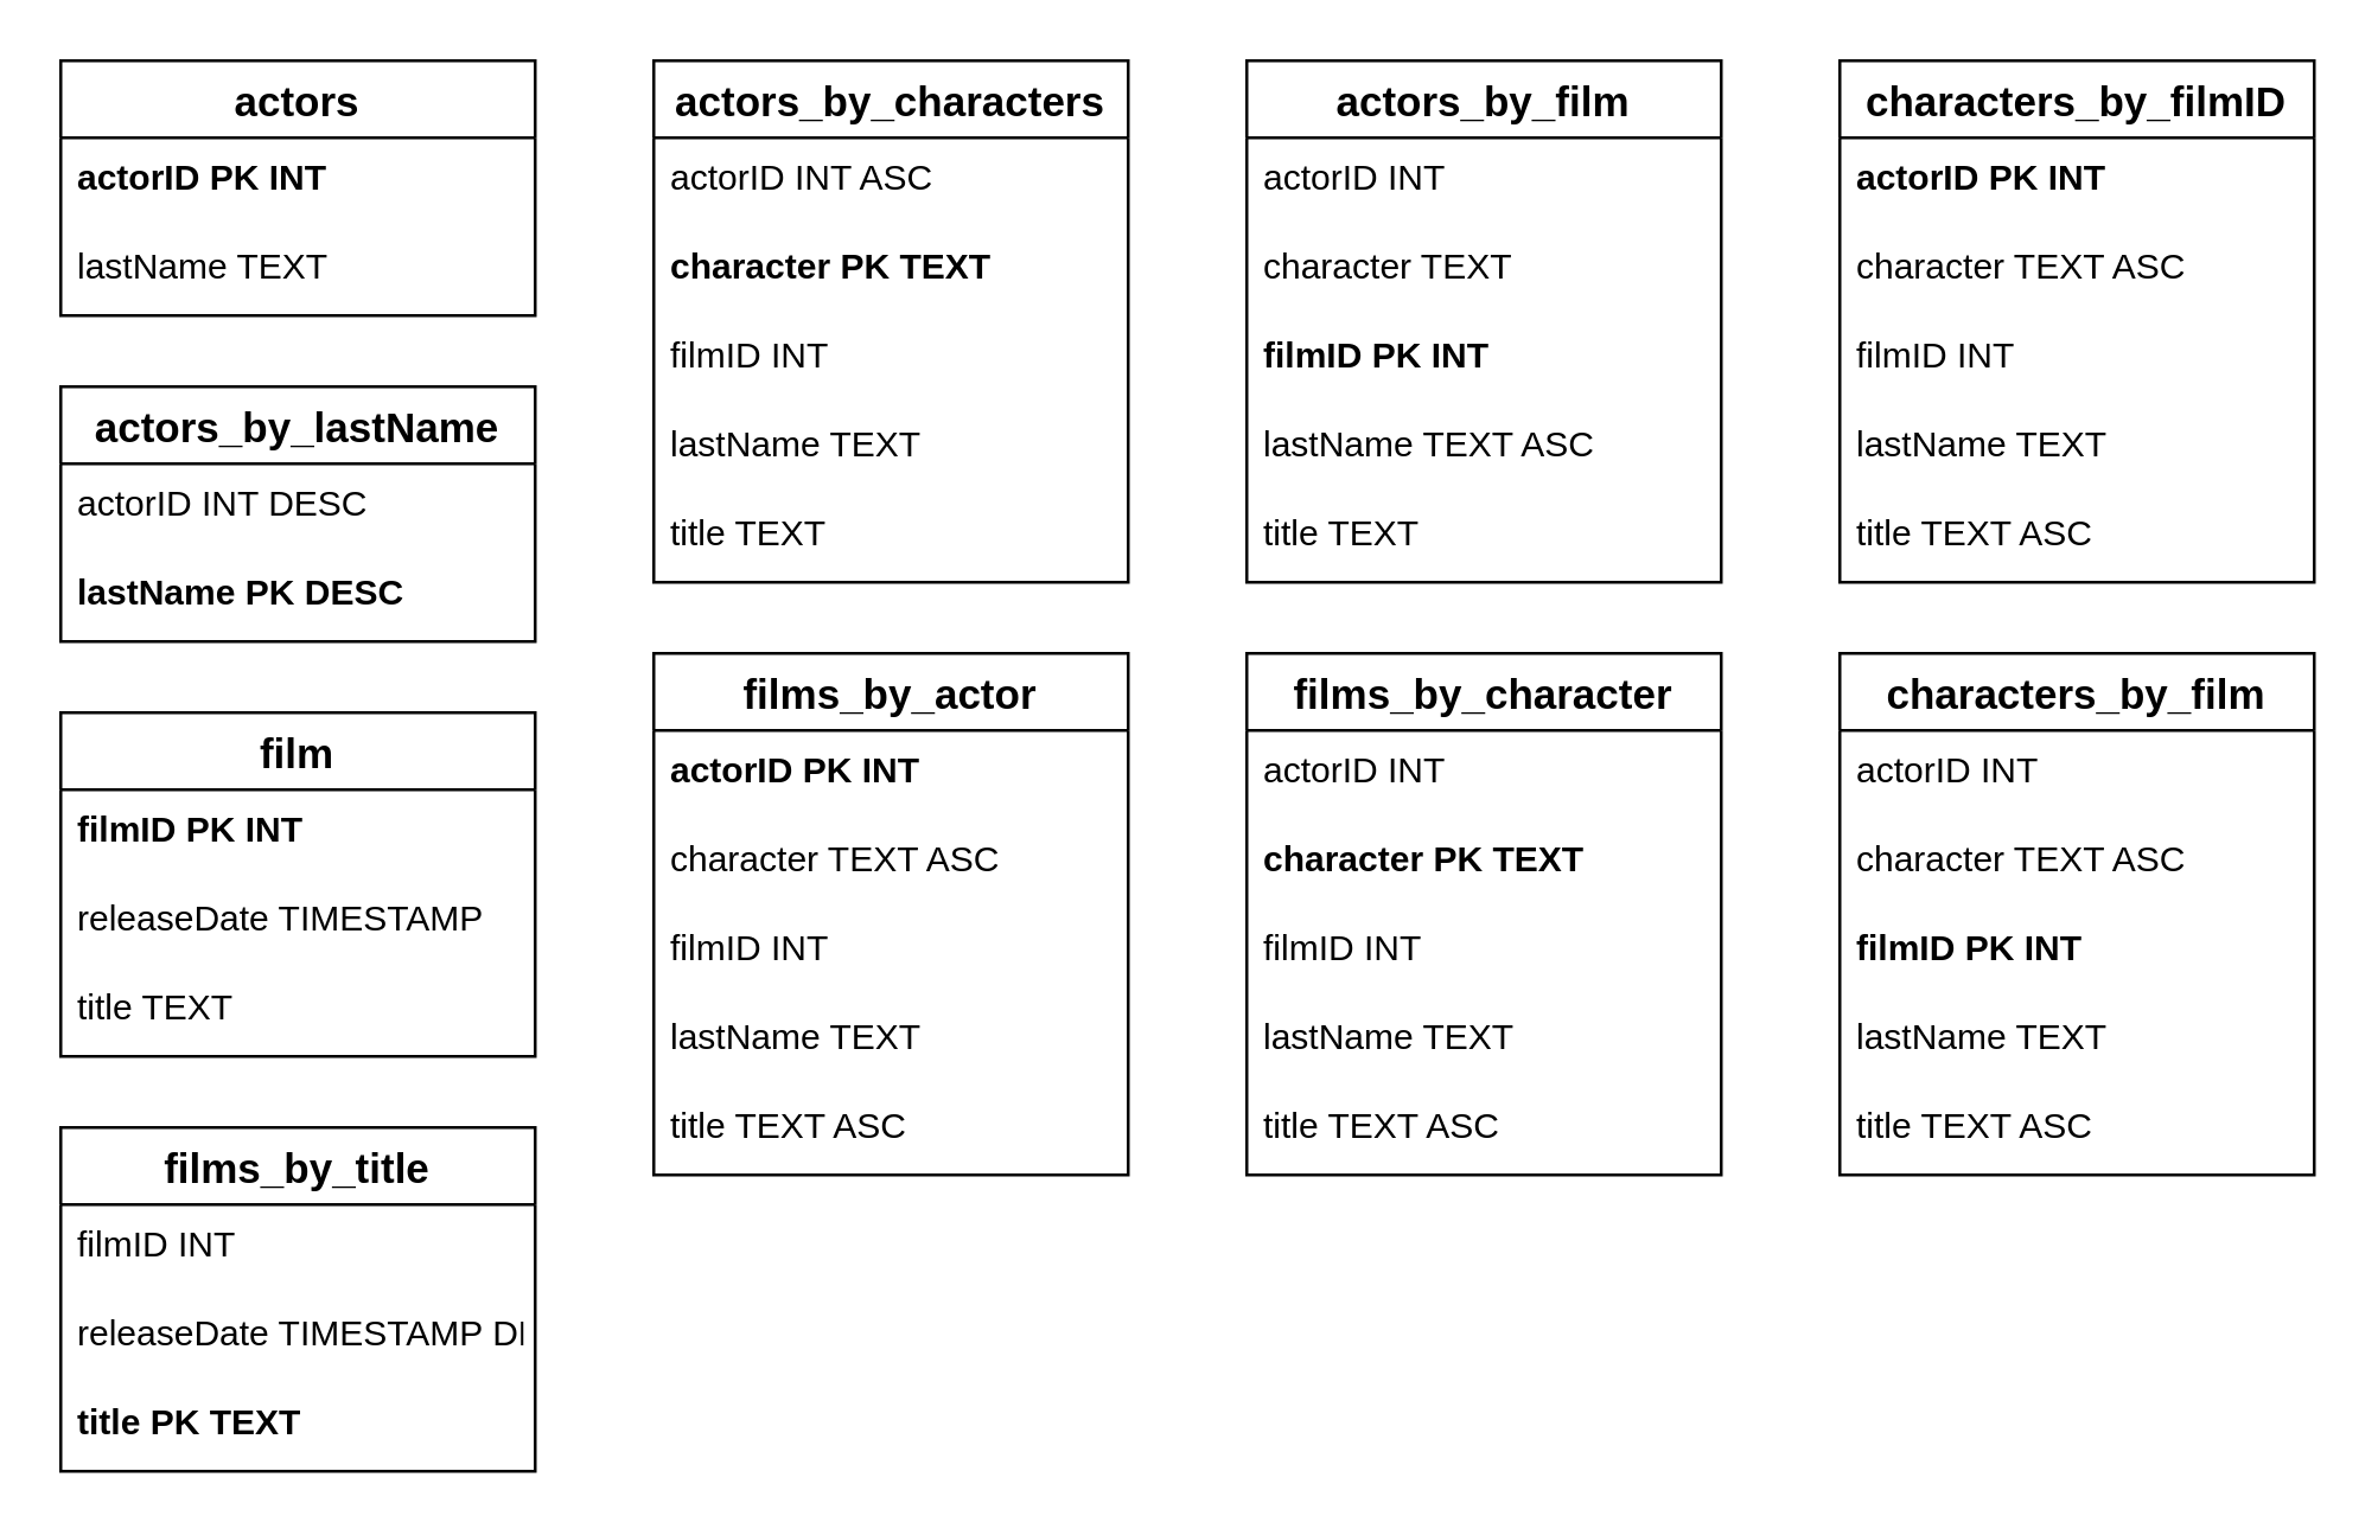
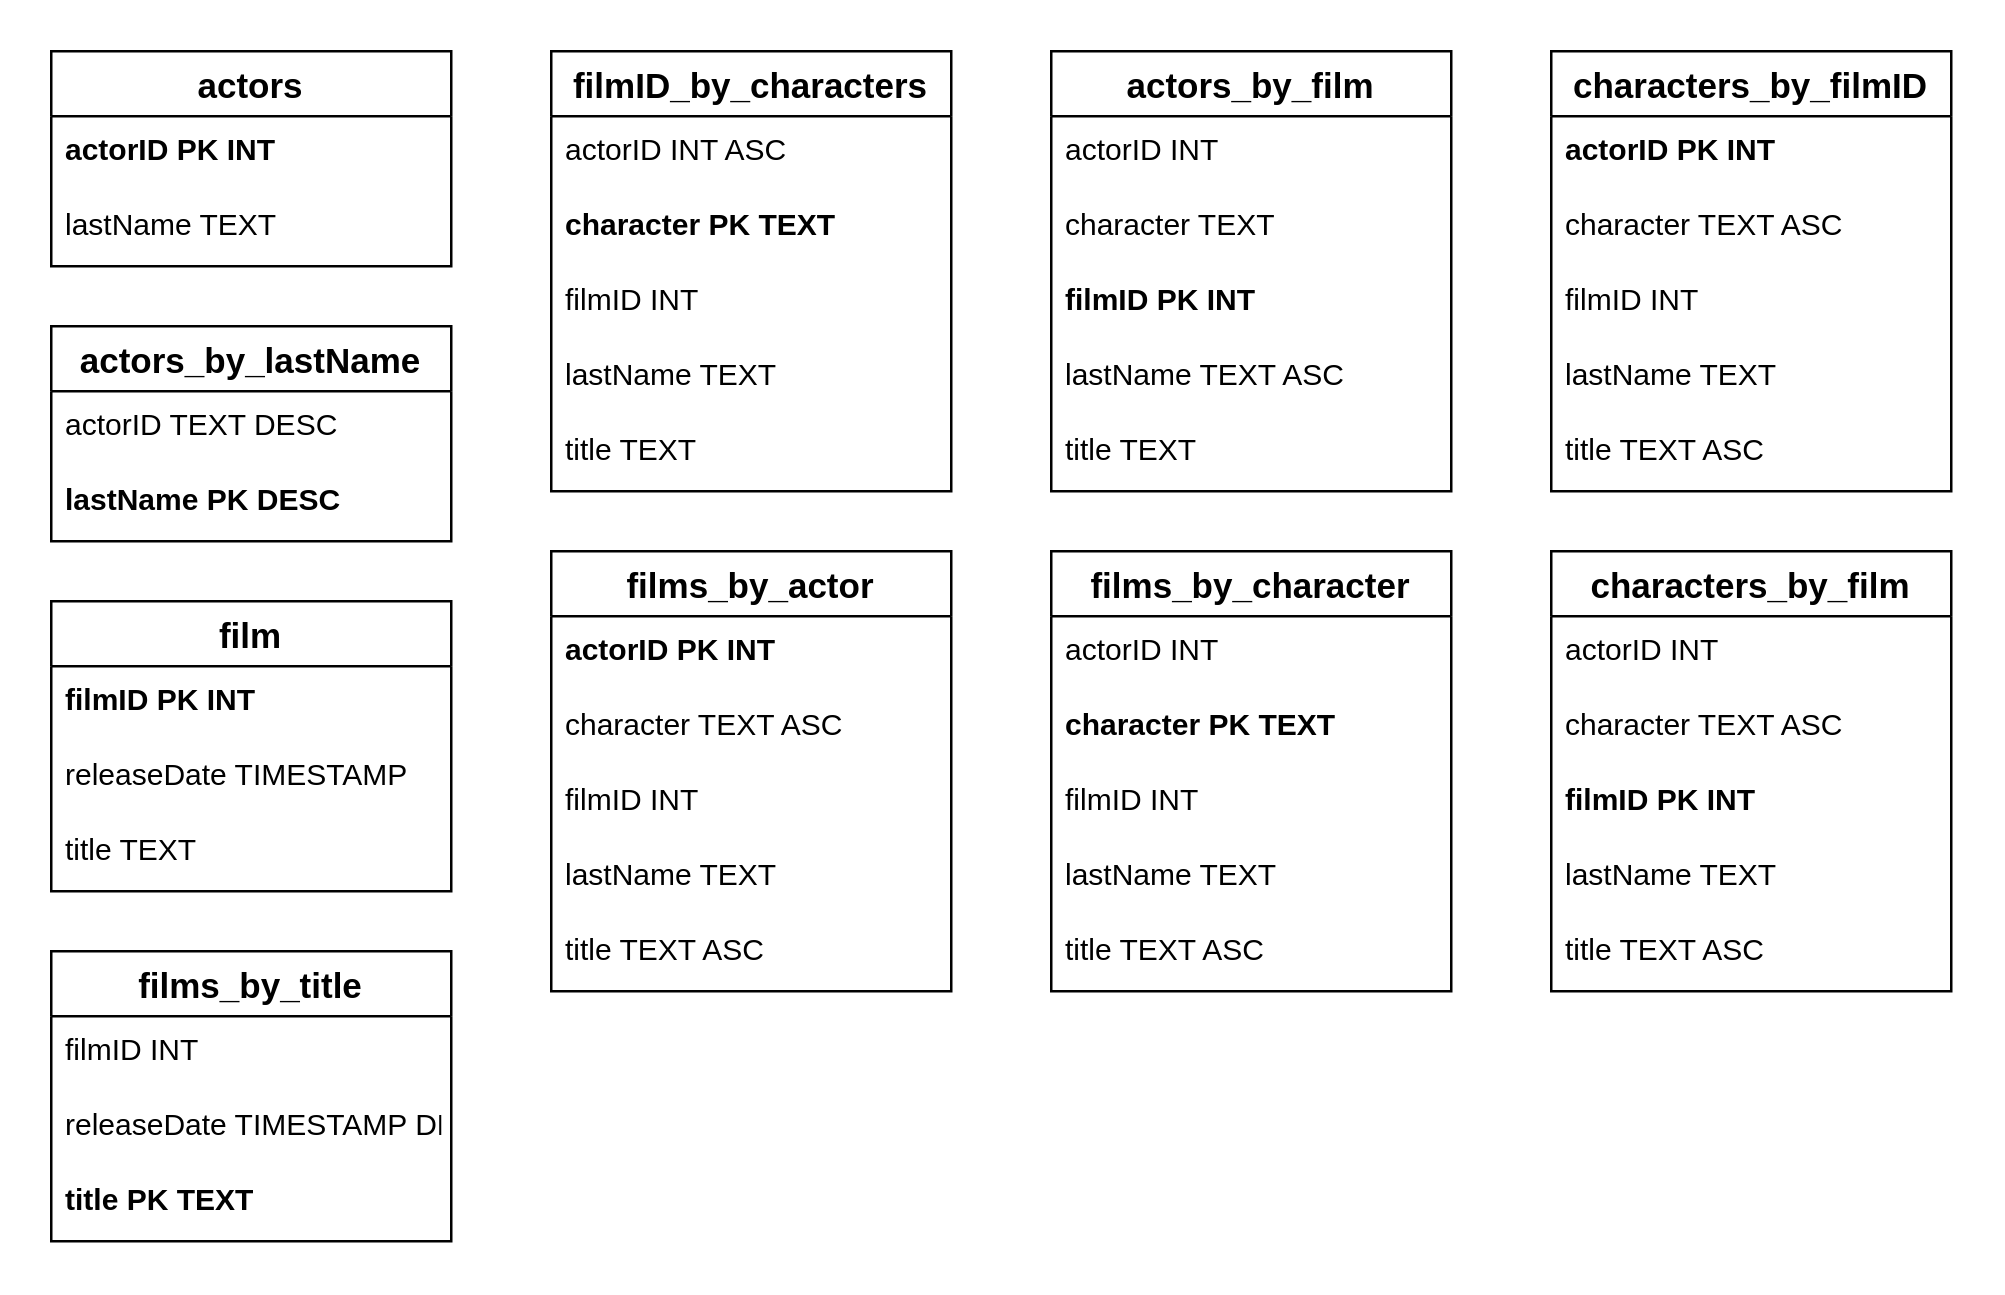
  <mxCell id="0" />
  <mxCell id="1" parent="0" />
  <mxCell id="2" value="actors" style="swimlane;fontStyle=1;childLayout=stackLayout;horizontal=1;startSize=26;horizontalStack=0;resizeParent=1;resizeParentMax=0;resizeLast=0;collapsible=1;marginBottom=0;align=center;fontSize=14;" vertex="1" parent="1"><mxGeometry x="20" y="20" width="160" height="86" as="geometry" /></mxCell>
  <mxCell id="3" value="actorID PK INT" style="text;strokeColor=none;fillColor=none;spacingLeft=4;spacingRight=4;overflow=hidden;rotatable=0;points=[[0,0.5],[1,0.5]];portConstraint=eastwest;fontSize=12;fontStyle=1" vertex="1" parent="2"><mxGeometry y="26" width="160" height="30" as="geometry" /></mxCell>
  <mxCell id="4" value="lastName TEXT" style="text;strokeColor=none;fillColor=none;spacingLeft=4;spacingRight=4;overflow=hidden;rotatable=0;points=[[0,0.5],[1,0.5]];portConstraint=eastwest;fontSize=12;" vertex="1" parent="2"><mxGeometry y="56" width="160" height="30" as="geometry" /></mxCell>
- <mxCell id="5" value="actors_by_characters" style="swimlane;fontStyle=1;childLayout=stackLayout;horizontal=1;startSize=26;horizontalStack=0;resizeParent=1;resizeParentMax=0;resizeLast=0;collapsible=1;marginBottom=0;align=center;fontSize=14;" vertex="1" parent="1"><mxGeometry x="220" y="20" width="160" height="176" as="geometry" /></mxCell>
+ <mxCell id="5" value="filmID_by_characters" style="swimlane;fontStyle=1;childLayout=stackLayout;horizontal=1;startSize=26;horizontalStack=0;resizeParent=1;resizeParentMax=0;resizeLast=0;collapsible=1;marginBottom=0;align=center;fontSize=14;" vertex="1" parent="1"><mxGeometry x="220" y="20" width="160" height="176" as="geometry" /></mxCell>
  <mxCell id="6" value="actorID INT ASC" style="text;strokeColor=none;fillColor=none;spacingLeft=4;spacingRight=4;overflow=hidden;rotatable=0;points=[[0,0.5],[1,0.5]];portConstraint=eastwest;fontSize=12;" vertex="1" parent="5"><mxGeometry y="26" width="160" height="30" as="geometry" /></mxCell>
  <mxCell id="7" value="character PK TEXT" style="text;strokeColor=none;fillColor=none;spacingLeft=4;spacingRight=4;overflow=hidden;rotatable=0;points=[[0,0.5],[1,0.5]];portConstraint=eastwest;fontSize=12;fontStyle=1" vertex="1" parent="5"><mxGeometry y="56" width="160" height="30" as="geometry" /></mxCell>
  <mxCell id="8" value="filmID INT" style="text;strokeColor=none;fillColor=none;spacingLeft=4;spacingRight=4;overflow=hidden;rotatable=0;points=[[0,0.5],[1,0.5]];portConstraint=eastwest;fontSize=12;" vertex="1" parent="5"><mxGeometry y="86" width="160" height="30" as="geometry" /></mxCell>
  <mxCell id="9" value="lastName TEXT" style="text;strokeColor=none;fillColor=none;spacingLeft=4;spacingRight=4;overflow=hidden;rotatable=0;points=[[0,0.5],[1,0.5]];portConstraint=eastwest;fontSize=12;" vertex="1" parent="5"><mxGeometry y="116" width="160" height="30" as="geometry" /></mxCell>
  <mxCell id="10" value="title TEXT" style="text;strokeColor=none;fillColor=none;spacingLeft=4;spacingRight=4;overflow=hidden;rotatable=0;points=[[0,0.5],[1,0.5]];portConstraint=eastwest;fontSize=12;" vertex="1" parent="5"><mxGeometry y="146" width="160" height="30" as="geometry" /></mxCell>
  <mxCell id="11" value="actors_by_film" style="swimlane;fontStyle=1;childLayout=stackLayout;horizontal=1;startSize=26;horizontalStack=0;resizeParent=1;resizeParentMax=0;resizeLast=0;collapsible=1;marginBottom=0;align=center;fontSize=14;" vertex="1" parent="1"><mxGeometry x="420" y="20" width="160" height="176" as="geometry" /></mxCell>
  <mxCell id="12" value="actorID INT" style="text;strokeColor=none;fillColor=none;spacingLeft=4;spacingRight=4;overflow=hidden;rotatable=0;points=[[0,0.5],[1,0.5]];portConstraint=eastwest;fontSize=12;" vertex="1" parent="11"><mxGeometry y="26" width="160" height="30" as="geometry" /></mxCell>
  <mxCell id="13" value="character TEXT" style="text;strokeColor=none;fillColor=none;spacingLeft=4;spacingRight=4;overflow=hidden;rotatable=0;points=[[0,0.5],[1,0.5]];portConstraint=eastwest;fontSize=12;fontStyle=0" vertex="1" parent="11"><mxGeometry y="56" width="160" height="30" as="geometry" /></mxCell>
  <mxCell id="14" value="filmID PK INT" style="text;strokeColor=none;fillColor=none;spacingLeft=4;spacingRight=4;overflow=hidden;rotatable=0;points=[[0,0.5],[1,0.5]];portConstraint=eastwest;fontSize=12;fontStyle=1" vertex="1" parent="11"><mxGeometry y="86" width="160" height="30" as="geometry" /></mxCell>
  <mxCell id="15" value="lastName TEXT ASC" style="text;strokeColor=none;fillColor=none;spacingLeft=4;spacingRight=4;overflow=hidden;rotatable=0;points=[[0,0.5],[1,0.5]];portConstraint=eastwest;fontSize=12;" vertex="1" parent="11"><mxGeometry y="116" width="160" height="30" as="geometry" /></mxCell>
  <mxCell id="16" value="title TEXT" style="text;strokeColor=none;fillColor=none;spacingLeft=4;spacingRight=4;overflow=hidden;rotatable=0;points=[[0,0.5],[1,0.5]];portConstraint=eastwest;fontSize=12;" vertex="1" parent="11"><mxGeometry y="146" width="160" height="30" as="geometry" /></mxCell>
  <mxCell id="17" value="actors_by_lastName" style="swimlane;fontStyle=1;childLayout=stackLayout;horizontal=1;startSize=26;horizontalStack=0;resizeParent=1;resizeParentMax=0;resizeLast=0;collapsible=1;marginBottom=0;align=center;fontSize=14;" vertex="1" parent="1"><mxGeometry x="20" y="130" width="160" height="86" as="geometry" /></mxCell>
- <mxCell id="18" value="actorID INT DESC" style="text;strokeColor=none;fillColor=none;spacingLeft=4;spacingRight=4;overflow=hidden;rotatable=0;points=[[0,0.5],[1,0.5]];portConstraint=eastwest;fontSize=12;fontStyle=0" vertex="1" parent="17"><mxGeometry y="26" width="160" height="30" as="geometry" /></mxCell>
+ <mxCell id="18" value="actorID TEXT DESC" style="text;strokeColor=none;fillColor=none;spacingLeft=4;spacingRight=4;overflow=hidden;rotatable=0;points=[[0,0.5],[1,0.5]];portConstraint=eastwest;fontSize=12;fontStyle=0" vertex="1" parent="17"><mxGeometry y="26" width="160" height="30" as="geometry" /></mxCell>
  <mxCell id="19" value="lastName PK DESC" style="text;strokeColor=none;fillColor=none;spacingLeft=4;spacingRight=4;overflow=hidden;rotatable=0;points=[[0,0.5],[1,0.5]];portConstraint=eastwest;fontSize=12;fontStyle=1" vertex="1" parent="17"><mxGeometry y="56" width="160" height="30" as="geometry" /></mxCell>
  <mxCell id="20" value="characters_by_filmID" style="swimlane;fontStyle=1;childLayout=stackLayout;horizontal=1;startSize=26;horizontalStack=0;resizeParent=1;resizeParentMax=0;resizeLast=0;collapsible=1;marginBottom=0;align=center;fontSize=14;" vertex="1" parent="1"><mxGeometry x="620" y="20" width="160" height="176" as="geometry" /></mxCell>
  <mxCell id="21" value="actorID PK INT" style="text;strokeColor=none;fillColor=none;spacingLeft=4;spacingRight=4;overflow=hidden;rotatable=0;points=[[0,0.5],[1,0.5]];portConstraint=eastwest;fontSize=12;fontStyle=1" vertex="1" parent="20"><mxGeometry y="26" width="160" height="30" as="geometry" /></mxCell>
  <mxCell id="22" value="character TEXT ASC" style="text;strokeColor=none;fillColor=none;spacingLeft=4;spacingRight=4;overflow=hidden;rotatable=0;points=[[0,0.5],[1,0.5]];portConstraint=eastwest;fontSize=12;fontStyle=0" vertex="1" parent="20"><mxGeometry y="56" width="160" height="30" as="geometry" /></mxCell>
  <mxCell id="23" value="filmID INT" style="text;strokeColor=none;fillColor=none;spacingLeft=4;spacingRight=4;overflow=hidden;rotatable=0;points=[[0,0.5],[1,0.5]];portConstraint=eastwest;fontSize=12;fontStyle=0" vertex="1" parent="20"><mxGeometry y="86" width="160" height="30" as="geometry" /></mxCell>
  <mxCell id="24" value="lastName TEXT" style="text;strokeColor=none;fillColor=none;spacingLeft=4;spacingRight=4;overflow=hidden;rotatable=0;points=[[0,0.5],[1,0.5]];portConstraint=eastwest;fontSize=12;" vertex="1" parent="20"><mxGeometry y="116" width="160" height="30" as="geometry" /></mxCell>
  <mxCell id="25" value="title TEXT ASC" style="text;strokeColor=none;fillColor=none;spacingLeft=4;spacingRight=4;overflow=hidden;rotatable=0;points=[[0,0.5],[1,0.5]];portConstraint=eastwest;fontSize=12;" vertex="1" parent="20"><mxGeometry y="146" width="160" height="30" as="geometry" /></mxCell>
  <mxCell id="26" value="characters_by_film" style="swimlane;fontStyle=1;childLayout=stackLayout;horizontal=1;startSize=26;horizontalStack=0;resizeParent=1;resizeParentMax=0;resizeLast=0;collapsible=1;marginBottom=0;align=center;fontSize=14;" vertex="1" parent="1"><mxGeometry x="620" y="220" width="160" height="176" as="geometry" /></mxCell>
  <mxCell id="27" value="actorID INT" style="text;strokeColor=none;fillColor=none;spacingLeft=4;spacingRight=4;overflow=hidden;rotatable=0;points=[[0,0.5],[1,0.5]];portConstraint=eastwest;fontSize=12;fontStyle=0" vertex="1" parent="26"><mxGeometry y="26" width="160" height="30" as="geometry" /></mxCell>
  <mxCell id="28" value="character TEXT ASC" style="text;strokeColor=none;fillColor=none;spacingLeft=4;spacingRight=4;overflow=hidden;rotatable=0;points=[[0,0.5],[1,0.5]];portConstraint=eastwest;fontSize=12;fontStyle=0" vertex="1" parent="26"><mxGeometry y="56" width="160" height="30" as="geometry" /></mxCell>
  <mxCell id="29" value="filmID PK INT" style="text;strokeColor=none;fillColor=none;spacingLeft=4;spacingRight=4;overflow=hidden;rotatable=0;points=[[0,0.5],[1,0.5]];portConstraint=eastwest;fontSize=12;fontStyle=1" vertex="1" parent="26"><mxGeometry y="86" width="160" height="30" as="geometry" /></mxCell>
  <mxCell id="30" value="lastName TEXT" style="text;strokeColor=none;fillColor=none;spacingLeft=4;spacingRight=4;overflow=hidden;rotatable=0;points=[[0,0.5],[1,0.5]];portConstraint=eastwest;fontSize=12;" vertex="1" parent="26"><mxGeometry y="116" width="160" height="30" as="geometry" /></mxCell>
  <mxCell id="31" value="title TEXT ASC" style="text;strokeColor=none;fillColor=none;spacingLeft=4;spacingRight=4;overflow=hidden;rotatable=0;points=[[0,0.5],[1,0.5]];portConstraint=eastwest;fontSize=12;" vertex="1" parent="26"><mxGeometry y="146" width="160" height="30" as="geometry" /></mxCell>
  <mxCell id="32" value="film" style="swimlane;fontStyle=1;childLayout=stackLayout;horizontal=1;startSize=26;horizontalStack=0;resizeParent=1;resizeParentMax=0;resizeLast=0;collapsible=1;marginBottom=0;align=center;fontSize=14;" vertex="1" parent="1"><mxGeometry x="20" y="240" width="160" height="116" as="geometry" /></mxCell>
  <mxCell id="33" value="filmID PK INT" style="text;strokeColor=none;fillColor=none;spacingLeft=4;spacingRight=4;overflow=hidden;rotatable=0;points=[[0,0.5],[1,0.5]];portConstraint=eastwest;fontSize=12;fontStyle=1" vertex="1" parent="32"><mxGeometry y="26" width="160" height="30" as="geometry" /></mxCell>
  <mxCell id="34" value="releaseDate TIMESTAMP" style="text;strokeColor=none;fillColor=none;spacingLeft=4;spacingRight=4;overflow=hidden;rotatable=0;points=[[0,0.5],[1,0.5]];portConstraint=eastwest;fontSize=12;fontStyle=0" vertex="1" parent="32"><mxGeometry y="56" width="160" height="30" as="geometry" /></mxCell>
  <mxCell id="35" value="title TEXT" style="text;strokeColor=none;fillColor=none;spacingLeft=4;spacingRight=4;overflow=hidden;rotatable=0;points=[[0,0.5],[1,0.5]];portConstraint=eastwest;fontSize=12;fontStyle=0" vertex="1" parent="32"><mxGeometry y="86" width="160" height="30" as="geometry" /></mxCell>
  <mxCell id="36" value="films_by_actor" style="swimlane;fontStyle=1;childLayout=stackLayout;horizontal=1;startSize=26;horizontalStack=0;resizeParent=1;resizeParentMax=0;resizeLast=0;collapsible=1;marginBottom=0;align=center;fontSize=14;" vertex="1" parent="1"><mxGeometry x="220" y="220" width="160" height="176" as="geometry" /></mxCell>
  <mxCell id="37" value="actorID PK INT" style="text;strokeColor=none;fillColor=none;spacingLeft=4;spacingRight=4;overflow=hidden;rotatable=0;points=[[0,0.5],[1,0.5]];portConstraint=eastwest;fontSize=12;fontStyle=1" vertex="1" parent="36"><mxGeometry y="26" width="160" height="30" as="geometry" /></mxCell>
  <mxCell id="38" value="character TEXT ASC" style="text;strokeColor=none;fillColor=none;spacingLeft=4;spacingRight=4;overflow=hidden;rotatable=0;points=[[0,0.5],[1,0.5]];portConstraint=eastwest;fontSize=12;fontStyle=0" vertex="1" parent="36"><mxGeometry y="56" width="160" height="30" as="geometry" /></mxCell>
  <mxCell id="39" value="filmID INT" style="text;strokeColor=none;fillColor=none;spacingLeft=4;spacingRight=4;overflow=hidden;rotatable=0;points=[[0,0.5],[1,0.5]];portConstraint=eastwest;fontSize=12;" vertex="1" parent="36"><mxGeometry y="86" width="160" height="30" as="geometry" /></mxCell>
  <mxCell id="40" value="lastName TEXT" style="text;strokeColor=none;fillColor=none;spacingLeft=4;spacingRight=4;overflow=hidden;rotatable=0;points=[[0,0.5],[1,0.5]];portConstraint=eastwest;fontSize=12;" vertex="1" parent="36"><mxGeometry y="116" width="160" height="30" as="geometry" /></mxCell>
  <mxCell id="41" value="title TEXT ASC" style="text;strokeColor=none;fillColor=none;spacingLeft=4;spacingRight=4;overflow=hidden;rotatable=0;points=[[0,0.5],[1,0.5]];portConstraint=eastwest;fontSize=12;" vertex="1" parent="36"><mxGeometry y="146" width="160" height="30" as="geometry" /></mxCell>
  <mxCell id="42" value="films_by_character" style="swimlane;fontStyle=1;childLayout=stackLayout;horizontal=1;startSize=26;horizontalStack=0;resizeParent=1;resizeParentMax=0;resizeLast=0;collapsible=1;marginBottom=0;align=center;fontSize=14;" vertex="1" parent="1"><mxGeometry x="420" y="220" width="160" height="176" as="geometry" /></mxCell>
  <mxCell id="43" value="actorID INT" style="text;strokeColor=none;fillColor=none;spacingLeft=4;spacingRight=4;overflow=hidden;rotatable=0;points=[[0,0.5],[1,0.5]];portConstraint=eastwest;fontSize=12;" vertex="1" parent="42"><mxGeometry y="26" width="160" height="30" as="geometry" /></mxCell>
  <mxCell id="44" value="character PK TEXT" style="text;strokeColor=none;fillColor=none;spacingLeft=4;spacingRight=4;overflow=hidden;rotatable=0;points=[[0,0.5],[1,0.5]];portConstraint=eastwest;fontSize=12;fontStyle=1" vertex="1" parent="42"><mxGeometry y="56" width="160" height="30" as="geometry" /></mxCell>
  <mxCell id="45" value="filmID INT" style="text;strokeColor=none;fillColor=none;spacingLeft=4;spacingRight=4;overflow=hidden;rotatable=0;points=[[0,0.5],[1,0.5]];portConstraint=eastwest;fontSize=12;" vertex="1" parent="42"><mxGeometry y="86" width="160" height="30" as="geometry" /></mxCell>
  <mxCell id="46" value="lastName TEXT" style="text;strokeColor=none;fillColor=none;spacingLeft=4;spacingRight=4;overflow=hidden;rotatable=0;points=[[0,0.5],[1,0.5]];portConstraint=eastwest;fontSize=12;" vertex="1" parent="42"><mxGeometry y="116" width="160" height="30" as="geometry" /></mxCell>
  <mxCell id="47" value="title TEXT ASC" style="text;strokeColor=none;fillColor=none;spacingLeft=4;spacingRight=4;overflow=hidden;rotatable=0;points=[[0,0.5],[1,0.5]];portConstraint=eastwest;fontSize=12;" vertex="1" parent="42"><mxGeometry y="146" width="160" height="30" as="geometry" /></mxCell>
  <mxCell id="48" value="films_by_title" style="swimlane;fontStyle=1;childLayout=stackLayout;horizontal=1;startSize=26;horizontalStack=0;resizeParent=1;resizeParentMax=0;resizeLast=0;collapsible=1;marginBottom=0;align=center;fontSize=14;" vertex="1" parent="1"><mxGeometry x="20" y="380" width="160" height="116" as="geometry" /></mxCell>
  <mxCell id="49" value="filmID INT" style="text;strokeColor=none;fillColor=none;spacingLeft=4;spacingRight=4;overflow=hidden;rotatable=0;points=[[0,0.5],[1,0.5]];portConstraint=eastwest;fontSize=12;fontStyle=0" vertex="1" parent="48"><mxGeometry y="26" width="160" height="30" as="geometry" /></mxCell>
  <mxCell id="50" value="releaseDate TIMESTAMP DESC" style="text;strokeColor=none;fillColor=none;spacingLeft=4;spacingRight=4;overflow=hidden;rotatable=0;points=[[0,0.5],[1,0.5]];portConstraint=eastwest;fontSize=12;fontStyle=0" vertex="1" parent="48"><mxGeometry y="56" width="160" height="30" as="geometry" /></mxCell>
  <mxCell id="51" value="title PK TEXT" style="text;strokeColor=none;fillColor=none;spacingLeft=4;spacingRight=4;overflow=hidden;rotatable=0;points=[[0,0.5],[1,0.5]];portConstraint=eastwest;fontSize=12;fontStyle=1" vertex="1" parent="48"><mxGeometry y="86" width="160" height="30" as="geometry" /></mxCell>
